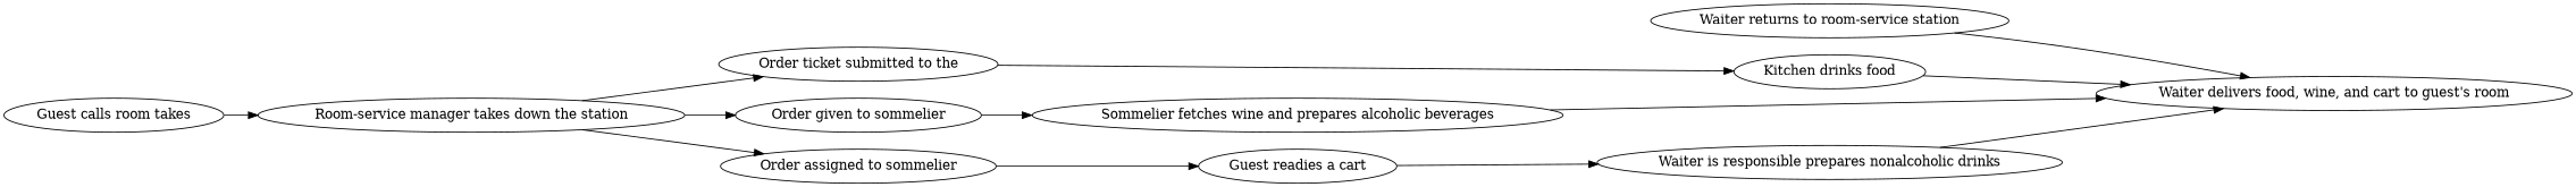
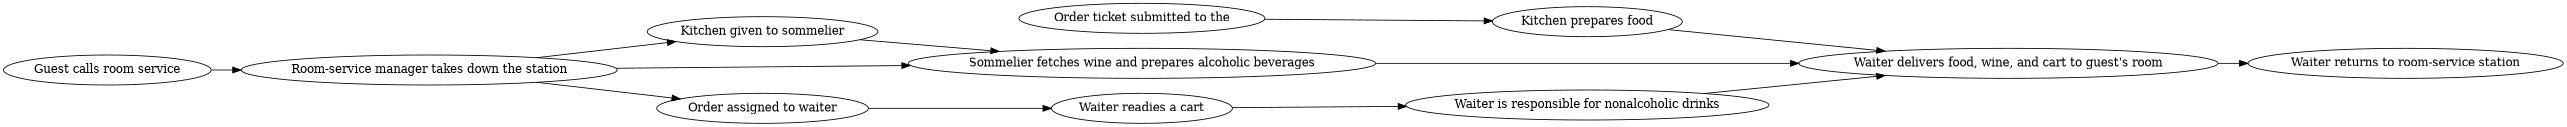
  digraph {
    rankdir=LR
    n1 [label="Room-service manager takes down the station"]
-   "Guest calls room service" [label="Guest calls room takes"]
+   "Guest calls room service"
    n3 [label="Order ticket submitted to the"]
-   "Order given to sommelier"
-   "Order assigned to waiter" [label="Order assigned to sommelier"]
-   "Kitchen prepares food" [label="Kitchen drinks food"]
+   "Order given to sommelier" [label="Kitchen given to sommelier"]
+   "Order assigned to waiter"
+   "Kitchen prepares food"
    "Sommelier fetches wine and prepares alcoholic beverages"
-   "Waiter readies a cart" [label="Guest readies a cart"]
+   "Waiter readies a cart"
    "Waiter delivers food, wine, and cart to guest's room"
    "Waiter returns to room-service station"
-   "Waiter is responsible for nonalcoholic drinks" [label="Waiter is responsible prepares nonalcoholic drinks"]
-   n1 -> n3
+   "Waiter is responsible for nonalcoholic drinks"
+   n1 -> "Sommelier fetches wine and prepares alcoholic beverages"
    n1 -> "Order given to sommelier"
    n1 -> "Order assigned to waiter"
    "Guest calls room service" -> n1
    n3 -> "Kitchen prepares food"
    "Order given to sommelier" -> "Sommelier fetches wine and prepares alcoholic beverages"
    "Order assigned to waiter" -> "Waiter readies a cart"
    "Kitchen prepares food" -> "Waiter delivers food, wine, and cart to guest's room"
    "Sommelier fetches wine and prepares alcoholic beverages" -> "Waiter delivers food, wine, and cart to guest's room"
    "Waiter readies a cart" -> "Waiter is responsible for nonalcoholic drinks"
-   "Waiter returns to room-service station" -> "Waiter delivers food, wine, and cart to guest's room"
+   "Waiter delivers food, wine, and cart to guest's room" -> "Waiter returns to room-service station"
    "Waiter is responsible for nonalcoholic drinks" -> "Waiter delivers food, wine, and cart to guest's room"
  }
